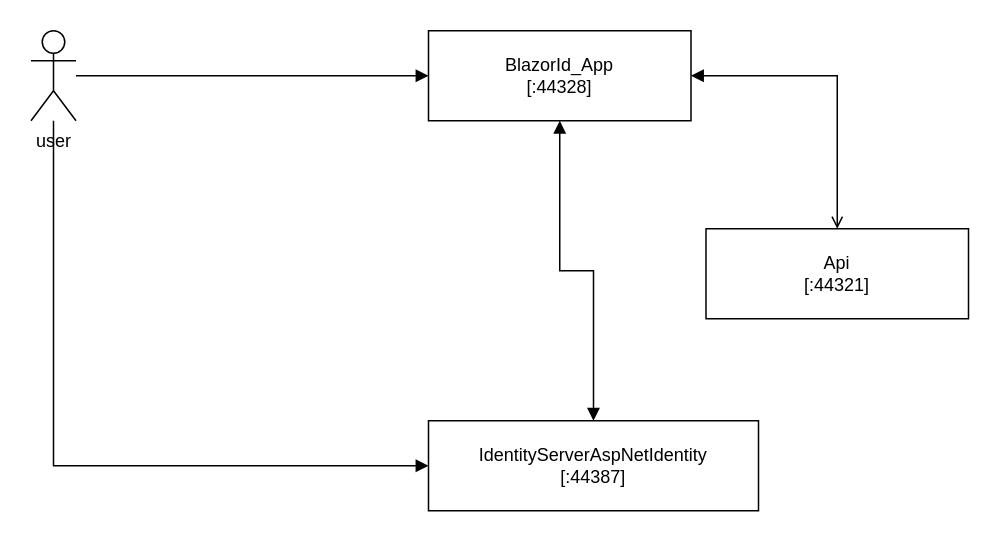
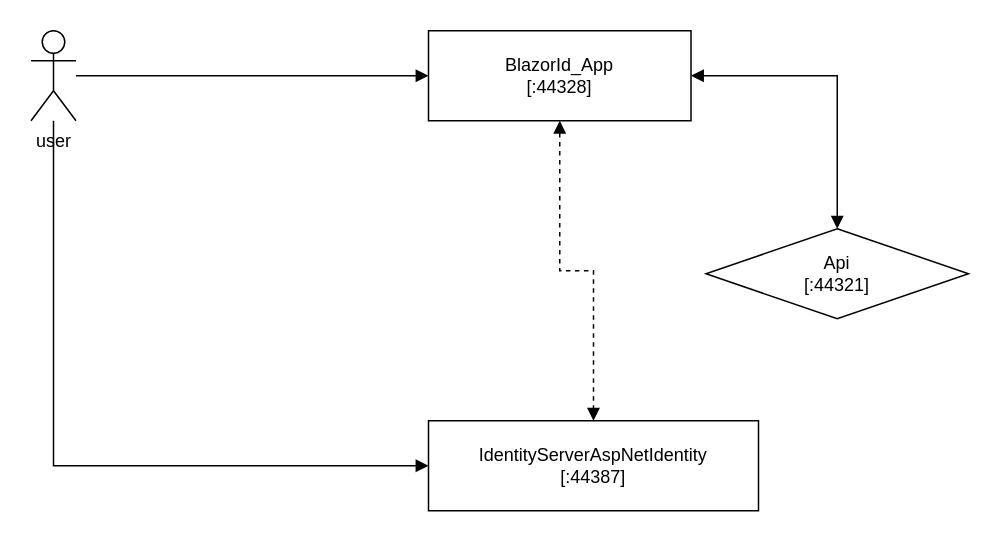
  <mxCell id="0" />
  <mxCell id="1" parent="0" />
  <mxCell id="2" style="edgeStyle=orthogonalEdgeStyle;rounded=0;orthogonalLoop=1;jettySize=auto;html=1;entryX=0;entryY=0.5;entryDx=0;entryDy=0;endArrow=block;endFill=1;" edge="1" parent="1" source="4" target="7"><mxGeometry relative="1" as="geometry" /></mxCell>
  <mxCell id="3" style="edgeStyle=orthogonalEdgeStyle;rounded=0;orthogonalLoop=1;jettySize=auto;html=1;entryX=0;entryY=0.5;entryDx=0;entryDy=0;endArrow=block;endFill=1;" edge="1" parent="1" source="4" target="9"><mxGeometry relative="1" as="geometry"><Array as="points"><mxPoint x="35" y="310" /></Array></mxGeometry></mxCell>
  <mxCell id="4" value="user" style="shape=umlActor;verticalLabelPosition=bottom;verticalAlign=top;html=1;outlineConnect=0;" vertex="1" parent="1"><mxGeometry x="20" y="20" width="30" height="60" as="geometry" /></mxCell>
- <mxCell id="5" style="edgeStyle=orthogonalEdgeStyle;rounded=0;orthogonalLoop=1;jettySize=auto;html=1;entryX=0.5;entryY=0;entryDx=0;entryDy=0;endArrow=open;endFill=1;startArrow=block;startFill=1;" edge="1" parent="1" source="7" target="8"><mxGeometry relative="1" as="geometry" /></mxCell>
- <mxCell id="6" style="edgeStyle=orthogonalEdgeStyle;rounded=0;orthogonalLoop=1;jettySize=auto;html=1;endArrow=block;endFill=1;startArrow=block;startFill=1;" edge="1" parent="1" source="7" target="9"><mxGeometry relative="1" as="geometry" /></mxCell>
+ <mxCell id="5" style="edgeStyle=orthogonalEdgeStyle;rounded=0;orthogonalLoop=1;jettySize=auto;html=1;entryX=0.5;entryY=0;entryDx=0;entryDy=0;endArrow=block;endFill=1;startArrow=block;startFill=1;" edge="1" parent="1" source="7" target="8"><mxGeometry relative="1" as="geometry" /></mxCell>
+ <mxCell id="6" style="edgeStyle=orthogonalEdgeStyle;rounded=0;orthogonalLoop=1;jettySize=auto;html=1;endArrow=block;endFill=1;startArrow=block;startFill=1;dashed=1;" edge="1" parent="1" source="7" target="9"><mxGeometry relative="1" as="geometry" /></mxCell>
  <mxCell id="7" value="BlazorId_App&lt;br&gt;[:44328]" style="rounded=0;whiteSpace=wrap;html=1;" vertex="1" parent="1"><mxGeometry x="285" y="20" width="175" height="60" as="geometry" /></mxCell>
- <mxCell id="8" value="Api&lt;br&gt;[:44321]" style="rounded=0;whiteSpace=wrap;html=1;" vertex="1" parent="1"><mxGeometry x="470" y="152" width="175" height="60" as="geometry" /></mxCell>
+ <mxCell id="8" value="Api&lt;br&gt;[:44321]" style="rhombus;whiteSpace=wrap;html=1;" vertex="1" parent="1"><mxGeometry x="470" y="152" width="175" height="60" as="geometry" /></mxCell>
  <mxCell id="9" value="IdentityServerAspNetIdentity&lt;br&gt;[:44387]" style="rounded=0;whiteSpace=wrap;html=1;" vertex="1" parent="1"><mxGeometry x="285" y="280" width="220" height="60" as="geometry" /></mxCell>
